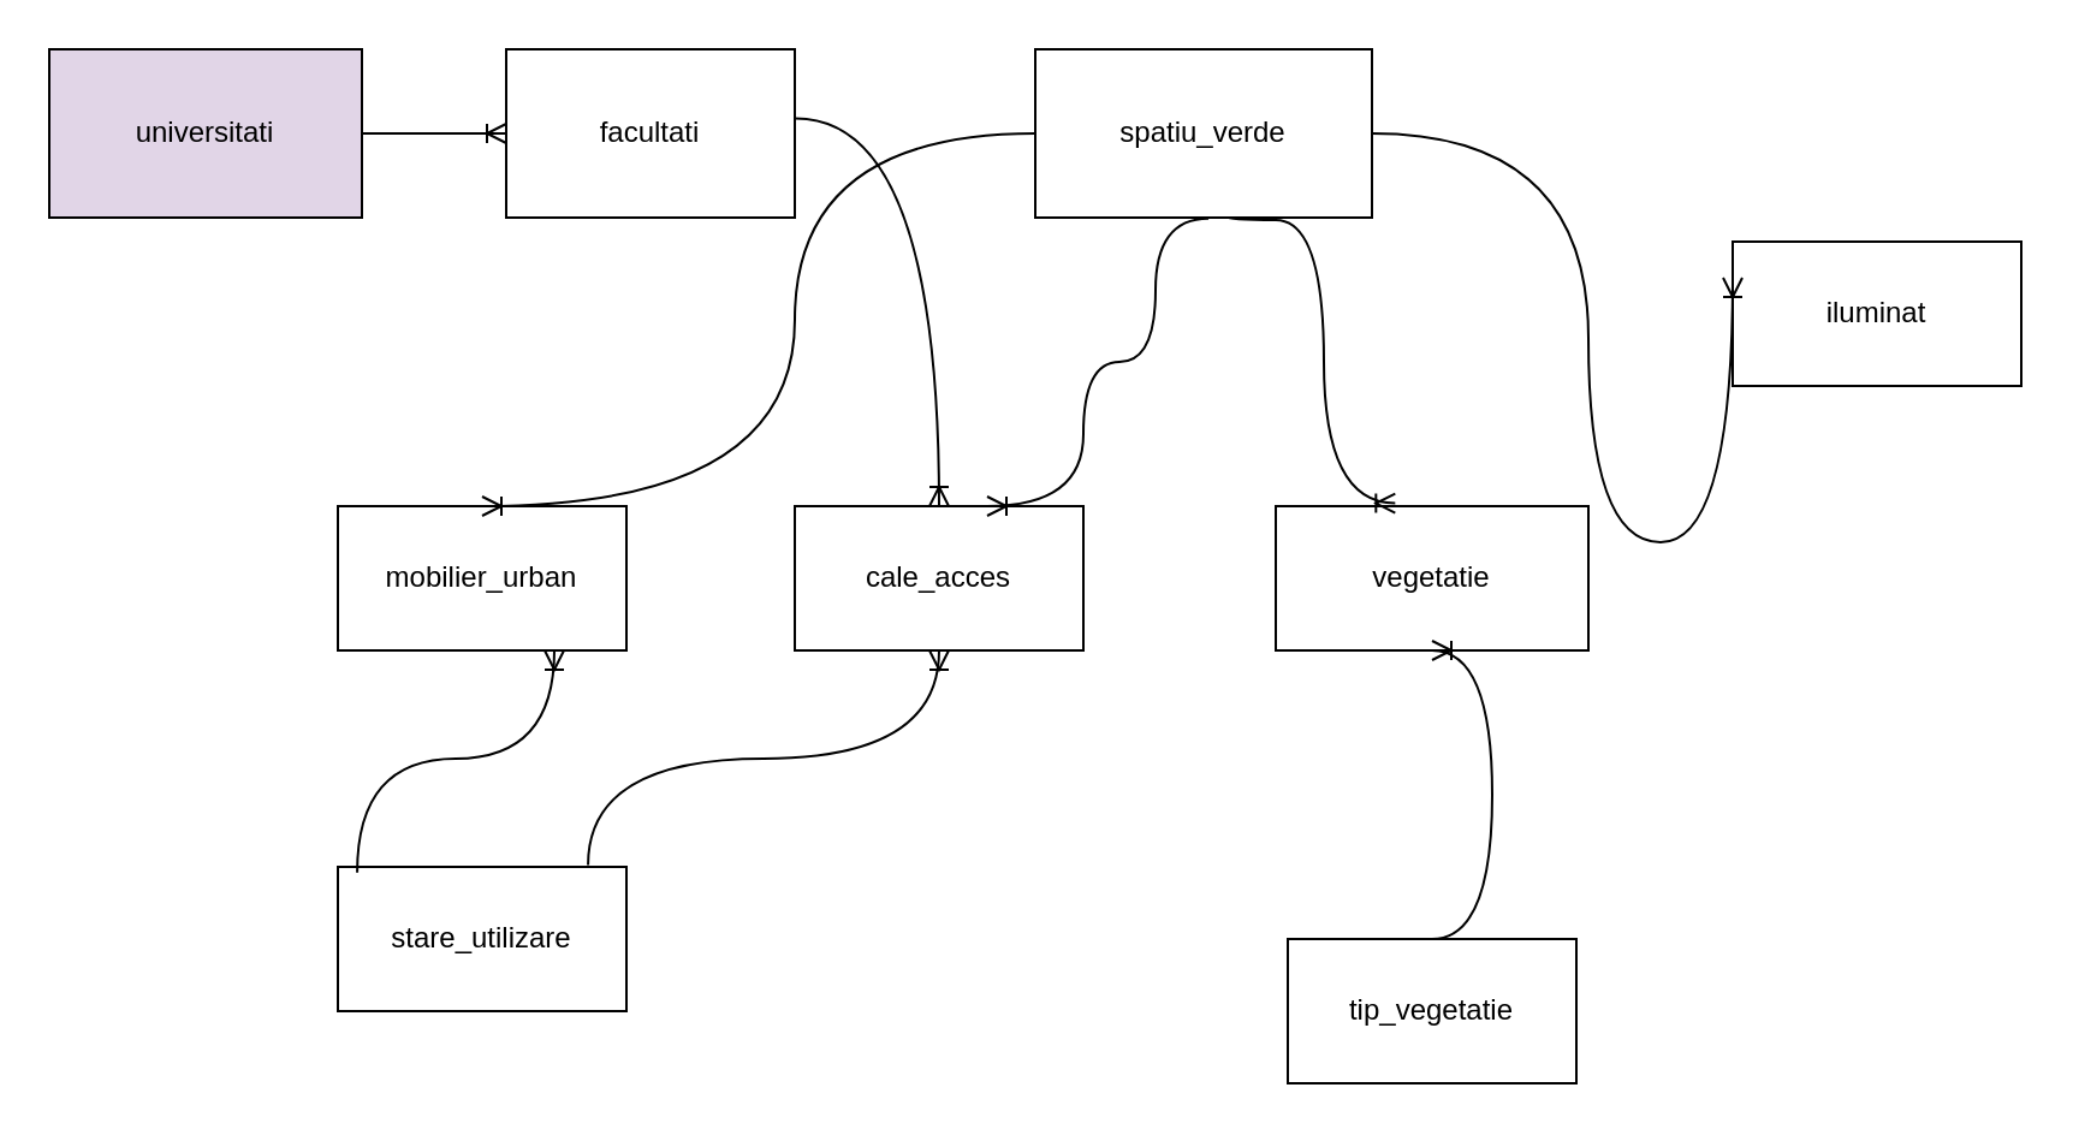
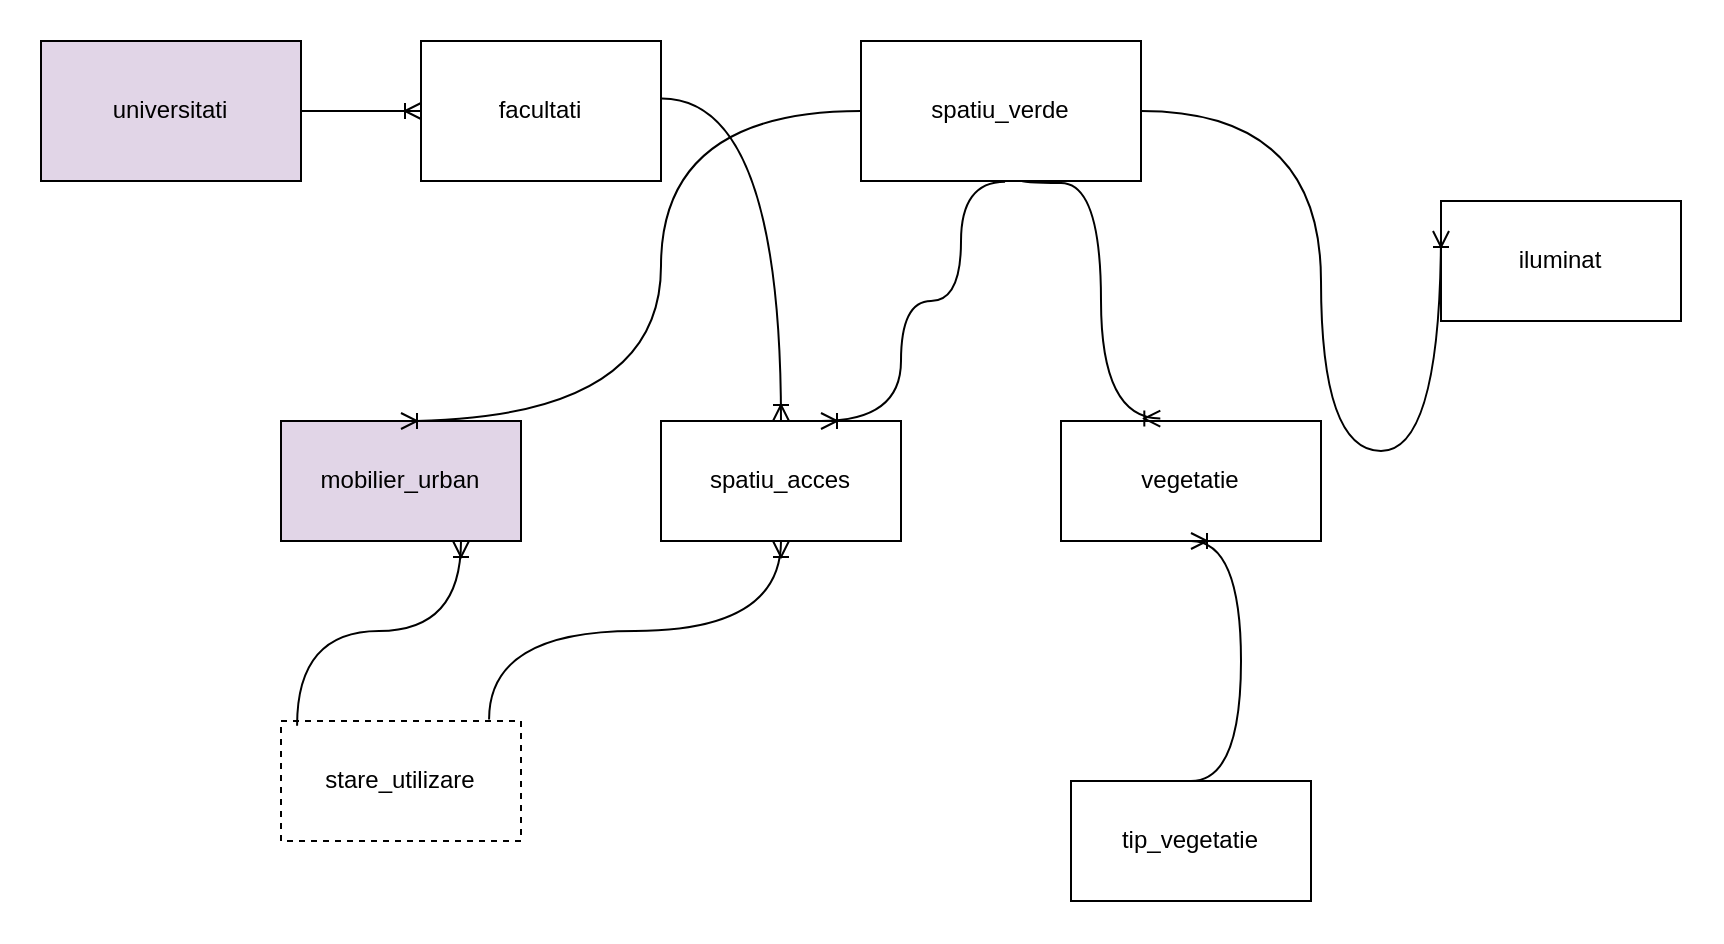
  <mxCell id="0" />
  <mxCell id="1" parent="0" />
  <mxCell id="2" value="spatiu_verde" style="rounded=0;whiteSpace=wrap;html=1;" vertex="1" parent="1"><mxGeometry x="430" y="20" width="140" height="70" as="geometry" /></mxCell>
  <mxCell id="3" value="universitati" style="rounded=0;whiteSpace=wrap;html=1;fillColor=#e1d5e7;" vertex="1" parent="1"><mxGeometry x="20" y="20" width="130" height="70" as="geometry" /></mxCell>
  <mxCell id="4" value="facultati" style="rounded=0;whiteSpace=wrap;html=1;" vertex="1" parent="1"><mxGeometry x="210" y="20" width="120" height="70" as="geometry" /></mxCell>
  <mxCell id="5" value="vegetatie" style="rounded=0;whiteSpace=wrap;html=1;" vertex="1" parent="1"><mxGeometry x="530" y="210" width="130" height="60" as="geometry" /></mxCell>
  <mxCell id="6" value="tip_vegetatie" style="rounded=0;whiteSpace=wrap;html=1;" vertex="1" parent="1"><mxGeometry x="535" y="390" width="120" height="60" as="geometry" /></mxCell>
- <mxCell id="7" value="mobilier_urban" style="rounded=0;whiteSpace=wrap;html=1;" vertex="1" parent="1"><mxGeometry x="140" y="210" width="120" height="60" as="geometry" /></mxCell>
- <mxCell id="8" value="stare_utilizare" style="rounded=0;whiteSpace=wrap;html=1;" vertex="1" parent="1"><mxGeometry x="140" y="360" width="120" height="60" as="geometry" /></mxCell>
+ <mxCell id="7" value="mobilier_urban" style="rounded=0;whiteSpace=wrap;html=1;fillColor=#e1d5e7;" vertex="1" parent="1"><mxGeometry x="140" y="210" width="120" height="60" as="geometry" /></mxCell>
+ <mxCell id="8" value="stare_utilizare" style="rounded=0;whiteSpace=wrap;html=1;dashed=1;" vertex="1" parent="1"><mxGeometry x="140" y="360" width="120" height="60" as="geometry" /></mxCell>
  <mxCell id="9" value="iluminat" style="rounded=0;whiteSpace=wrap;html=1;" vertex="1" parent="1"><mxGeometry x="720" y="100" width="120" height="60" as="geometry" /></mxCell>
- <mxCell id="10" value="cale_acces" style="rounded=0;whiteSpace=wrap;html=1;" vertex="1" parent="1"><mxGeometry x="330" y="210" width="120" height="60" as="geometry" /></mxCell>
+ <mxCell id="10" value="spatiu_acces" style="rounded=0;whiteSpace=wrap;html=1;" vertex="1" parent="1"><mxGeometry x="330" y="210" width="120" height="60" as="geometry" /></mxCell>
  <mxCell id="11" value="" style="edgeStyle=orthogonalEdgeStyle;fontSize=12;html=1;endArrow=ERoneToMany;rounded=0;entryX=0;entryY=0.5;entryDx=0;entryDy=0;curved=1;" edge="1" parent="1" source="3" target="4"><mxGeometry width="100" height="100" relative="1" as="geometry"><mxPoint x="460" y="260" as="sourcePoint" /><mxPoint x="560" y="160" as="targetPoint" /></mxGeometry></mxCell>
  <mxCell id="12" value="" style="edgeStyle=orthogonalEdgeStyle;fontSize=12;html=1;endArrow=ERoneToMany;rounded=0;exitX=0;exitY=0.5;exitDx=0;exitDy=0;entryX=0.5;entryY=0;entryDx=0;entryDy=0;curved=1;" edge="1" parent="1" source="2" target="7"><mxGeometry width="100" height="100" relative="1" as="geometry"><mxPoint x="415" y="40" as="sourcePoint" /><mxPoint x="245" y="210" as="targetPoint" /><Array as="points"><mxPoint x="330" y="55" /><mxPoint x="330" y="210" /></Array></mxGeometry></mxCell>
  <mxCell id="13" value="" style="edgeStyle=orthogonalEdgeStyle;fontSize=12;html=1;endArrow=ERoneToMany;rounded=0;exitX=0.586;exitY=1.006;exitDx=0;exitDy=0;exitPerimeter=0;entryX=0.75;entryY=0;entryDx=0;entryDy=0;curved=1;" edge="1" parent="1"><mxGeometry width="100" height="100" relative="1" as="geometry"><mxPoint x="502.04" y="90.42" as="sourcePoint" /><mxPoint x="410" y="210" as="targetPoint" /><Array as="points"><mxPoint x="480" y="90" /><mxPoint x="480" y="150" /><mxPoint x="450" y="150" /><mxPoint x="450" y="210" /></Array></mxGeometry></mxCell>
  <mxCell id="14" value="" style="edgeStyle=orthogonalEdgeStyle;fontSize=12;html=1;endArrow=ERoneToMany;rounded=0;entryX=0.382;entryY=-0.02;entryDx=0;entryDy=0;entryPerimeter=0;curved=1;" edge="1" parent="1" target="5"><mxGeometry width="100" height="100" relative="1" as="geometry"><mxPoint x="510" y="90" as="sourcePoint" /><mxPoint x="740" y="190" as="targetPoint" /><Array as="points"><mxPoint x="510" y="91" /><mxPoint x="550" y="91" /><mxPoint x="550" y="209" /></Array></mxGeometry></mxCell>
  <mxCell id="15" value="" style="edgeStyle=orthogonalEdgeStyle;fontSize=12;html=1;endArrow=ERoneToMany;rounded=0;exitX=1;exitY=0.5;exitDx=0;exitDy=0;entryX=0;entryY=0.25;entryDx=0;entryDy=0;curved=1;" edge="1" parent="1" source="2" target="9"><mxGeometry width="100" height="100" relative="1" as="geometry"><mxPoint x="640" y="290" as="sourcePoint" /><mxPoint x="740" y="190" as="targetPoint" /><Array as="points"><mxPoint x="660" y="55" /><mxPoint x="660" y="225" /></Array></mxGeometry></mxCell>
  <mxCell id="16" value="" style="edgeStyle=orthogonalEdgeStyle;fontSize=12;html=1;endArrow=ERoneToMany;rounded=0;entryX=0.5;entryY=1;entryDx=0;entryDy=0;exitX=0.5;exitY=0;exitDx=0;exitDy=0;curved=1;" edge="1" parent="1" source="6" target="5"><mxGeometry width="100" height="100" relative="1" as="geometry"><mxPoint x="640" y="330" as="sourcePoint" /><mxPoint x="740" y="230" as="targetPoint" /><Array as="points"><mxPoint x="620" y="390" /><mxPoint x="620" y="270" /></Array></mxGeometry></mxCell>
  <mxCell id="17" value="" style="edgeStyle=orthogonalEdgeStyle;fontSize=12;html=1;endArrow=ERoneToMany;rounded=0;exitX=1.003;exitY=0.411;exitDx=0;exitDy=0;exitPerimeter=0;curved=1;" edge="1" parent="1" source="4" target="10"><mxGeometry width="100" height="100" relative="1" as="geometry"><mxPoint x="490" y="240" as="sourcePoint" /><mxPoint x="590" y="140" as="targetPoint" /></mxGeometry></mxCell>
  <mxCell id="18" value="" style="edgeStyle=orthogonalEdgeStyle;fontSize=12;html=1;endArrow=ERoneToMany;rounded=0;exitX=0.067;exitY=0.04;exitDx=0;exitDy=0;entryX=0.75;entryY=1;entryDx=0;entryDy=0;curved=1;exitPerimeter=0;" edge="1" parent="1" source="8" target="7"><mxGeometry width="100" height="100" relative="1" as="geometry"><mxPoint x="460" y="280" as="sourcePoint" /><mxPoint x="560" y="180" as="targetPoint" /></mxGeometry></mxCell>
  <mxCell id="19" value="" style="edgeStyle=orthogonalEdgeStyle;fontSize=12;html=1;endArrow=ERoneToMany;rounded=0;exitX=0.867;exitY=-0.013;exitDx=0;exitDy=0;exitPerimeter=0;curved=1;" edge="1" parent="1" source="8" target="10"><mxGeometry width="100" height="100" relative="1" as="geometry"><mxPoint x="460" y="280" as="sourcePoint" /><mxPoint x="560" y="180" as="targetPoint" /></mxGeometry></mxCell>
